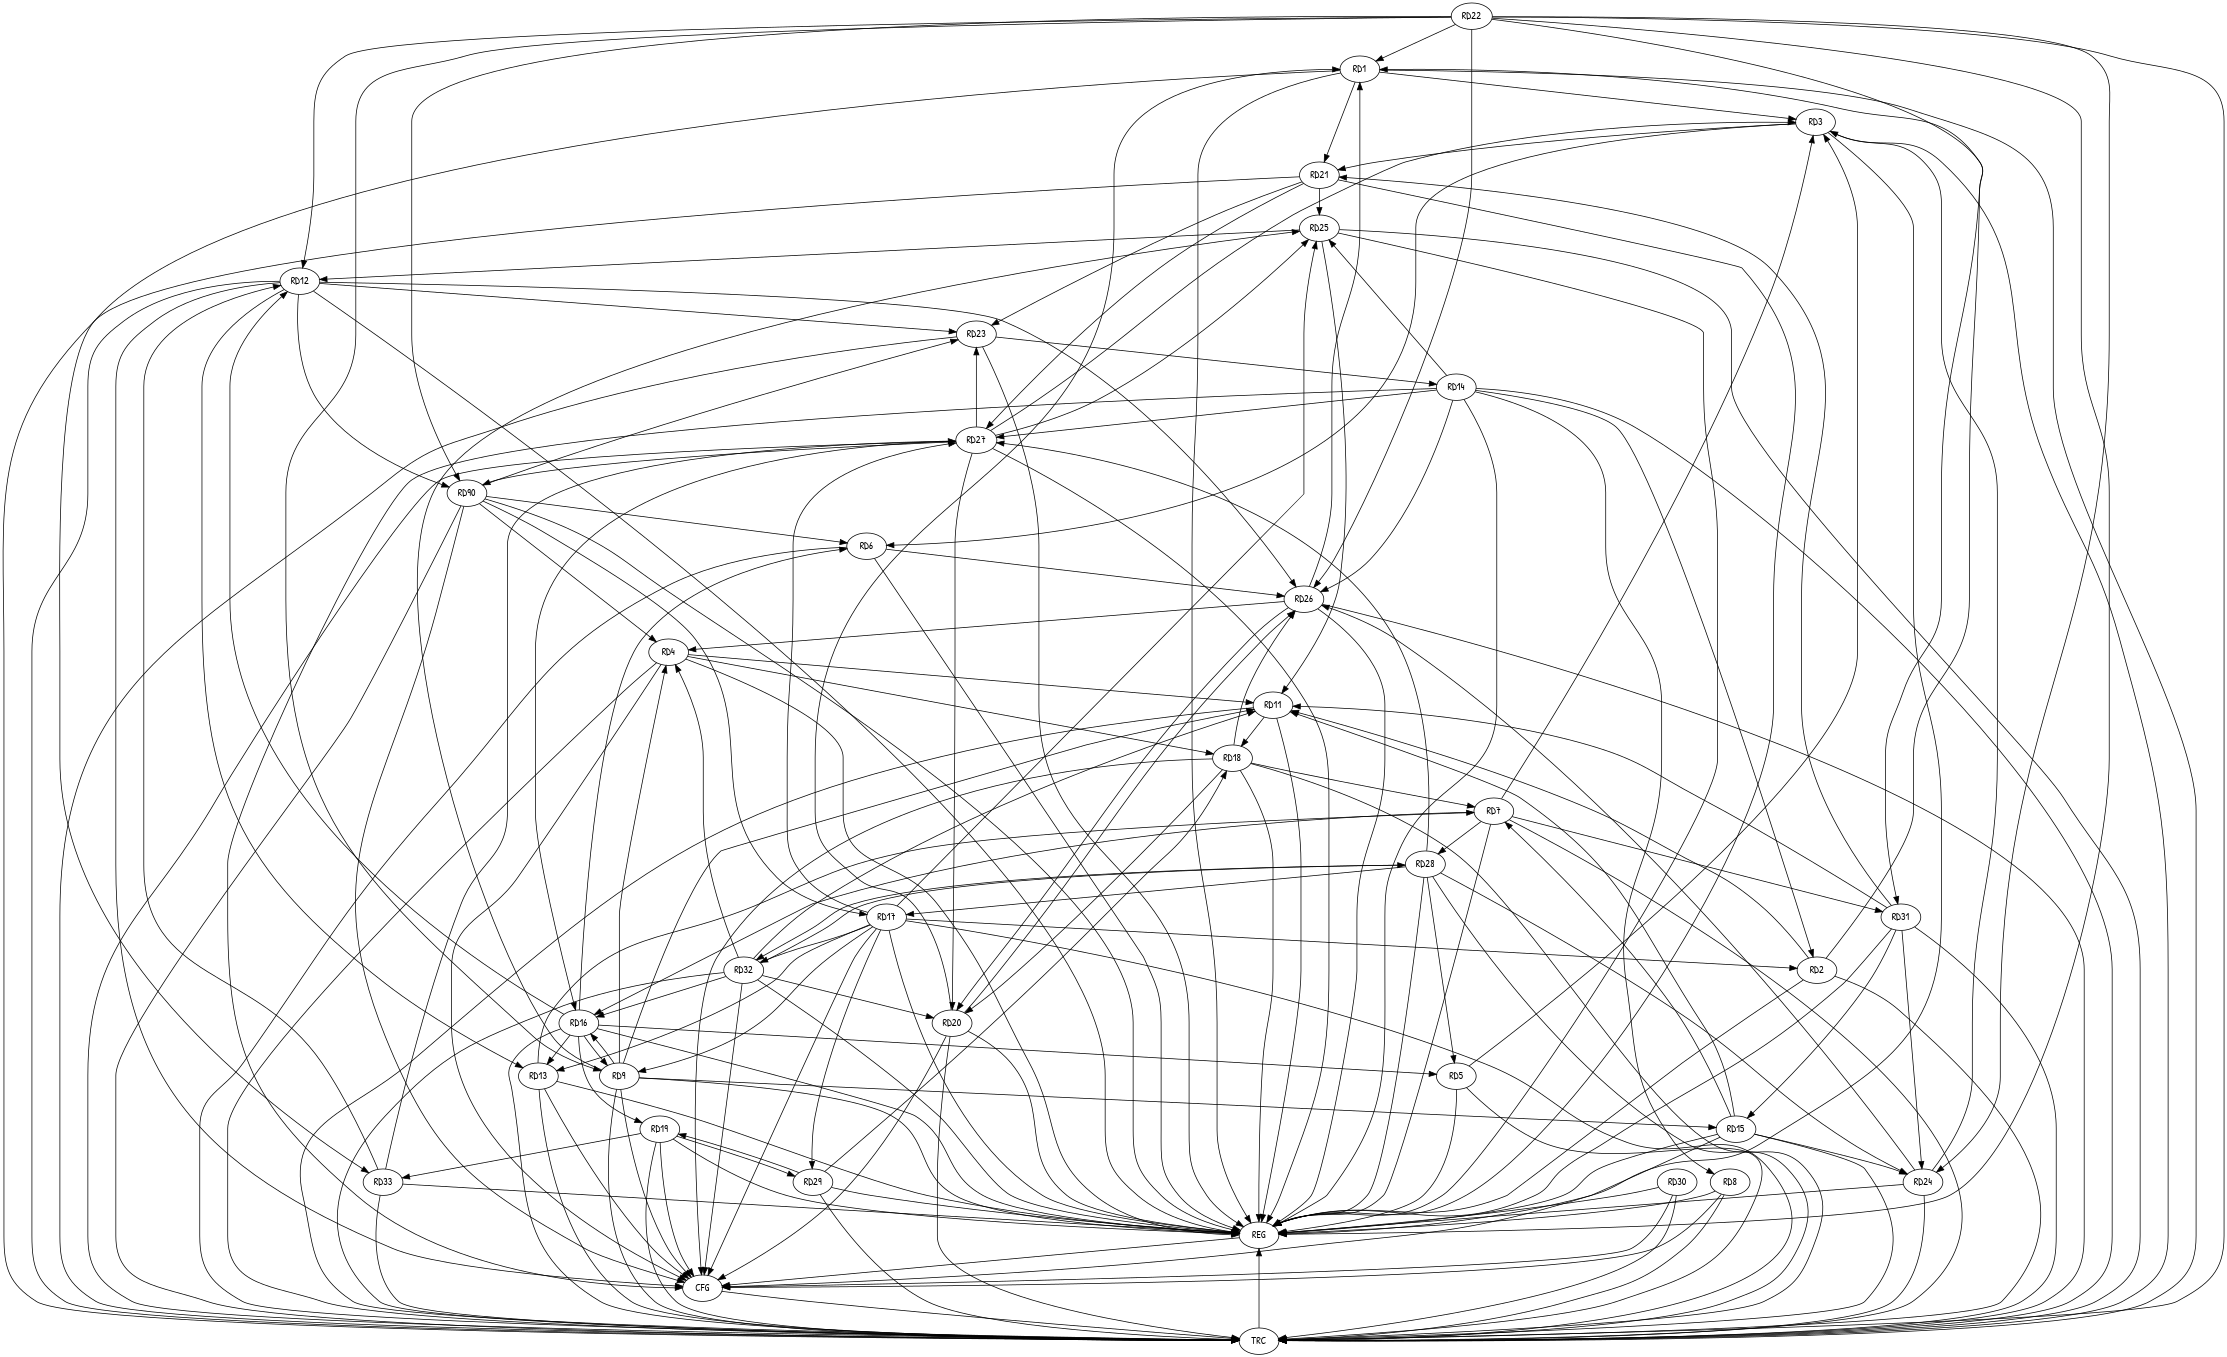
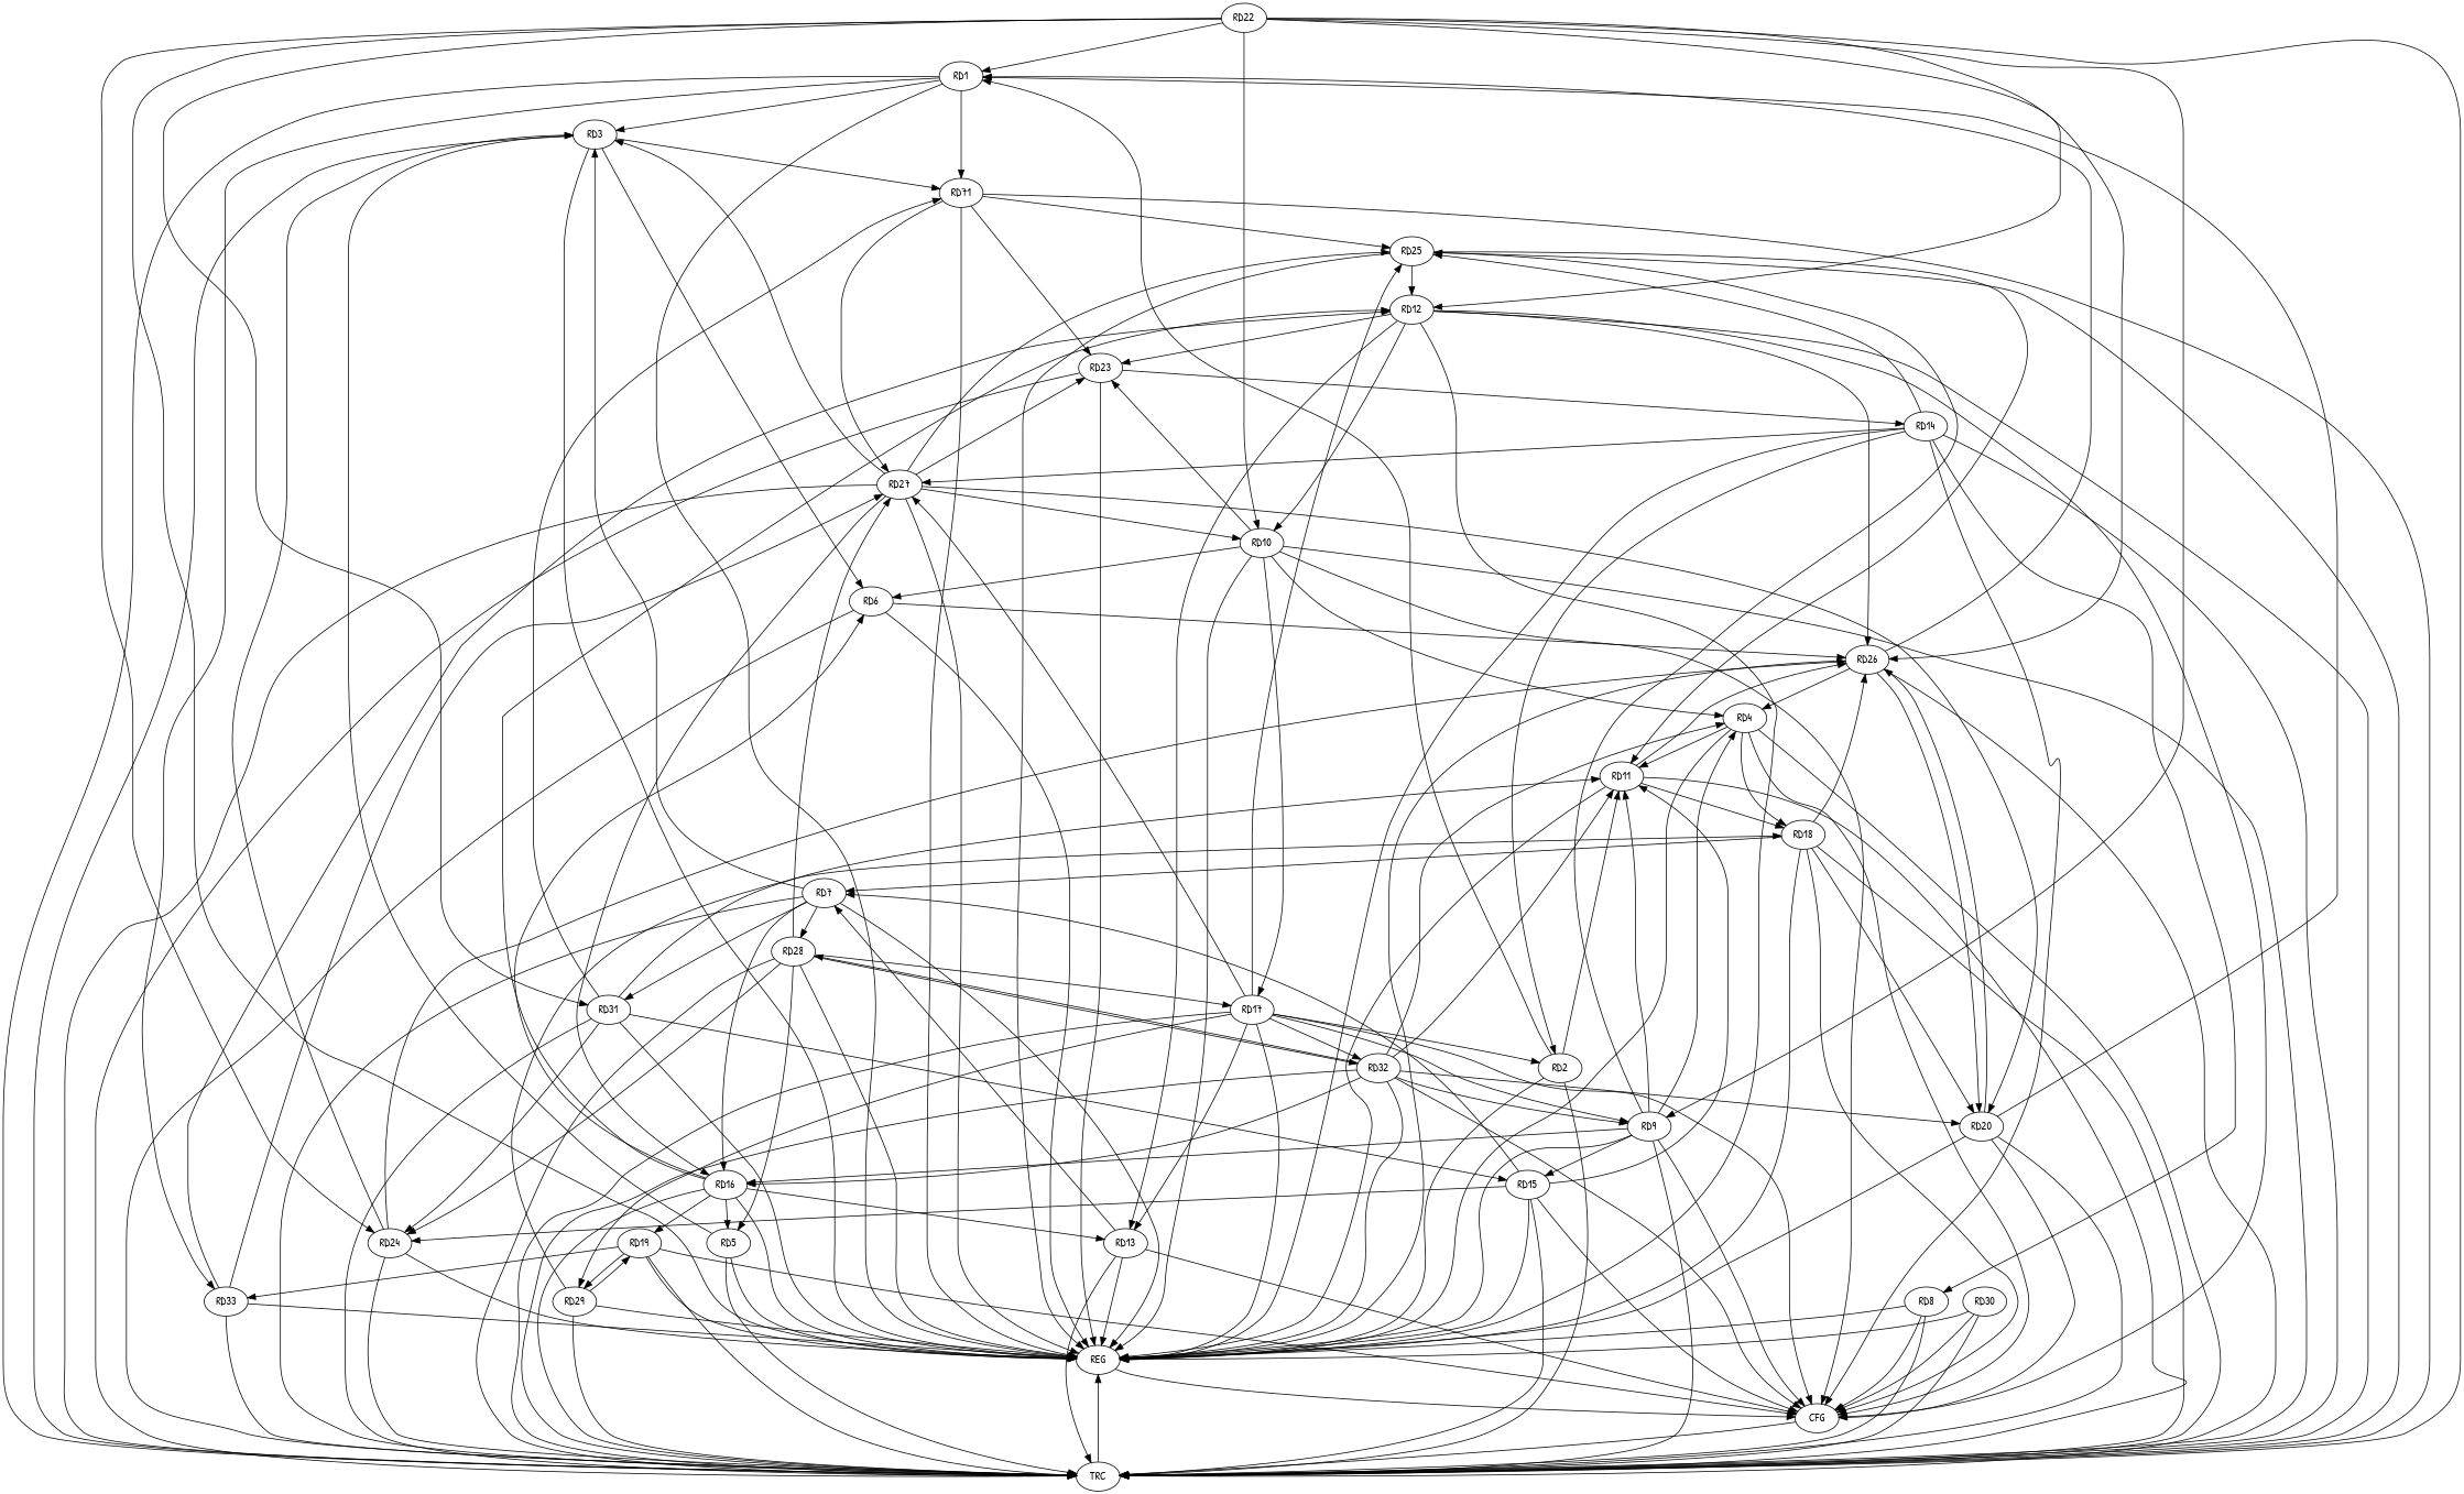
  strict digraph {
    fontname="Patrick Hand"
    node [fontname="Patrick Hand"]
    edge [fontname="Patrick Hand"]
    n1 [label=RD1]
    n2 [label=RD3]
-   n3 [label=RD21]
+   n3 [label=RD71]
    n4 [label=RD33]
    n5 [label=REG]
    n6 [label=TRC]
    n7 [label=RD6]
    n8 [label=RD25]
    n9 [label=RD23]
    n10 [label=RD27]
    n11 [label=RD12]
    n12 [label=CFG]
    n13 [label=RD2]
    n14 [label=RD11]
    n15 [label=RD18]
    n16 [label=RD26]
    n17 [label=RD4]
    n18 [label=RD7]
    n19 [label=RD20]
    n20 [label=RD5]
    n21 [label=RD16]
    n22 [label=RD28]
    n23 [label=RD31]
    n24 [label=RD9]
    n25 [label=RD13]
    n26 [label=RD19]
    n27 [label=RD17]
    n28 [label=RD24]
    n29 [label=RD32]
    n30 [label=RD15]
    n31 [label=RD8]
-   n32 [label=RD90]
+   n32 [label=RD10]
    n33 [label=RD29]
    n34 [label=RD14]
    n35 [label=RD22]
    n36 [label=RD30]
    n1 -> n2
    n1 -> n3
    n1 -> n4
    n1 -> n5
    n1 -> n6
    n2 -> n3
    n2 -> n5
    n2 -> n6
    n2 -> n7
    n3 -> n5
    n3 -> n6
    n3 -> n8
    n3 -> n9
    n3 -> n10
    n4 -> n5
    n4 -> n6
    n4 -> n10
    n4 -> n11
    n5 -> n12
    n6 -> n5
    n7 -> n5
    n7 -> n6
    n7 -> n16
    n8 -> n5
    n8 -> n6
    n8 -> n11
    n8 -> n14
    n9 -> n5
    n9 -> n6
    n9 -> n34
    n10 -> n2
    n10 -> n5
    n10 -> n6
    n10 -> n8
    n10 -> n9
    n10 -> n19
    n10 -> n21
    n10 -> n32
    n11 -> n5
    n11 -> n6
    n11 -> n9
    n11 -> n12
    n11 -> n16
    n11 -> n25
    n11 -> n32
    n12 -> n6
    n13 -> n1
    n13 -> n5
    n13 -> n6
    n13 -> n14
    n14 -> n5
    n14 -> n6
    n14 -> n15
    n15 -> n5
    n15 -> n6
    n15 -> n12
    n15 -> n16
    n15 -> n18
    n15 -> n19
    n16 -> n1
    n16 -> n5
    n16 -> n6
    n16 -> n17
    n16 -> n19
    n17 -> n5
    n17 -> n6
    n17 -> n12
    n17 -> n14
    n17 -> n15
    n18 -> n2
    n18 -> n5
    n18 -> n6
    n18 -> n21
    n18 -> n22
    n18 -> n23
    n19 -> n1
    n19 -> n5
    n19 -> n6
    n19 -> n12
    n19 -> n16
    n20 -> n2
    n20 -> n5
    n20 -> n6
    n21 -> n5
    n21 -> n6
    n21 -> n7
    n21 -> n11
    n21 -> n20
-   n21 -> n24
+   n29 -> n24
    n21 -> n25
    n21 -> n26
    n22 -> n5
    n22 -> n6
    n22 -> n10
    n22 -> n20
    n22 -> n27
    n22 -> n28
    n22 -> n29
    n23 -> n3
    n23 -> n5
    n23 -> n6
    n23 -> n14
    n23 -> n28
    n23 -> n30
    n24 -> n5
    n24 -> n6
    n24 -> n8
    n24 -> n12
    n24 -> n14
    n24 -> n17
    n24 -> n21
    n24 -> n30
    n25 -> n5
    n25 -> n6
    n25 -> n12
    n25 -> n18
    n26 -> n4
    n26 -> n5
    n26 -> n6
    n26 -> n12
    n26 -> n33
    n27 -> n5
    n27 -> n6
    n27 -> n8
    n27 -> n10
    n27 -> n12
    n27 -> n13
    n27 -> n24
    n27 -> n25
    n27 -> n29
    n27 -> n33
    n28 -> n2
    n28 -> n5
    n28 -> n6
    n28 -> n16
    n29 -> n5
    n29 -> n6
    n29 -> n12
    n29 -> n14
    n29 -> n17
    n29 -> n19
    n29 -> n21
    n29 -> n22
    n30 -> n5
    n30 -> n6
    n30 -> n12
    n30 -> n14
    n30 -> n18
    n30 -> n28
    n31 -> n5
    n31 -> n6
    n31 -> n12
    n32 -> n5
    n32 -> n6
    n32 -> n7
    n32 -> n9
    n32 -> n12
    n32 -> n17
    n32 -> n27
    n33 -> n5
    n33 -> n6
    n33 -> n15
    n33 -> n26
    n34 -> n5
    n34 -> n6
    n34 -> n8
    n34 -> n10
    n34 -> n12
    n34 -> n13
-   n34 -> n16
+   n14 -> n16
    n34 -> n31
    n35 -> n1
    n35 -> n5
    n35 -> n6
    n35 -> n11
    n35 -> n16
    n35 -> n23
    n35 -> n24
    n35 -> n28
    n35 -> n32
    n36 -> n5
    n36 -> n6
    n36 -> n12
  }
